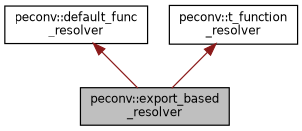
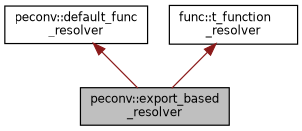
  digraph {
    node [color=black fillcolor=white fontname=Helvetica fontsize=10 shape=record style=filled]
    edge [color=firebrick4 dir=back fontname=Helvetica fontsize=10 labelfontname=Helvetica labelfontsize=10 style=solid]
    n1 [fillcolor=grey75 fontcolor=black height=0.2 label="peconv::export_based\l_resolver" width=0.4]
    n2 [height=0.2 label="peconv::default_func\l_resolver" width=0.4]
-   n3 [height=0.2 label="peconv::t_function\l_resolver" width=0.4]
+   n3 [height=0.2 label="func::t_function\l_resolver" width=0.4]
    n2 -> n1
    n3 -> n1
  }
